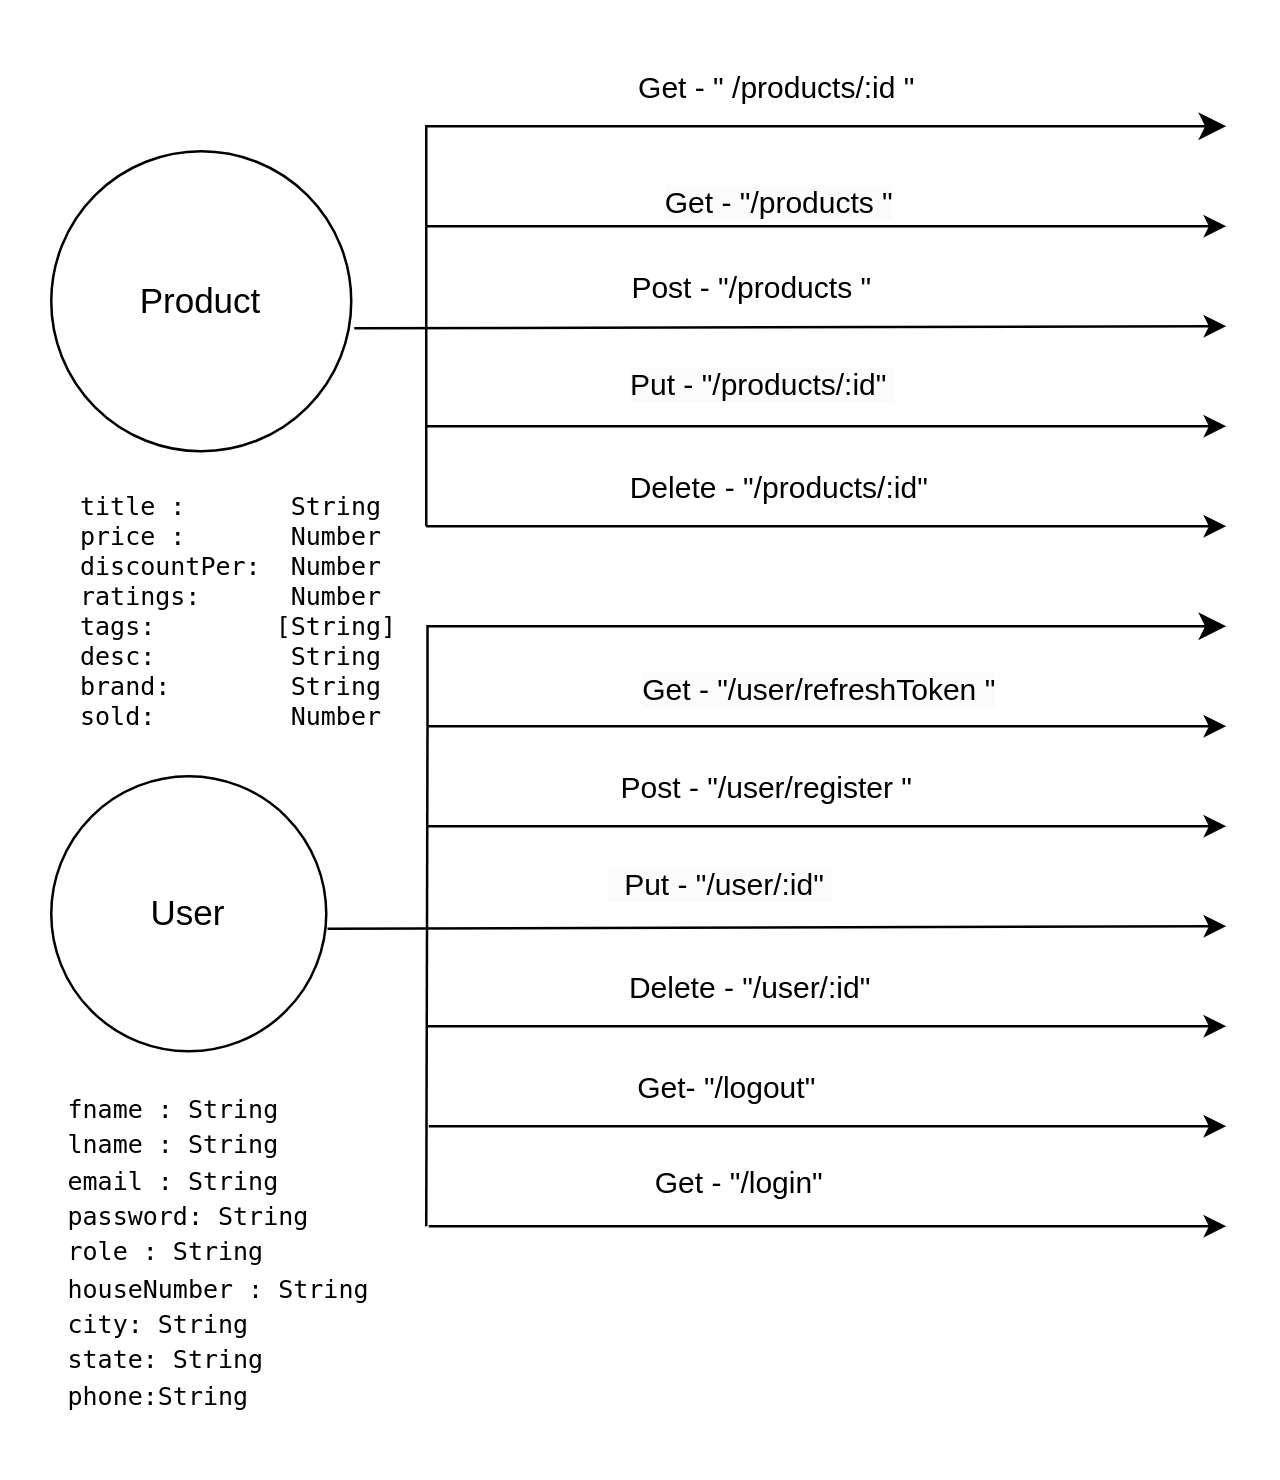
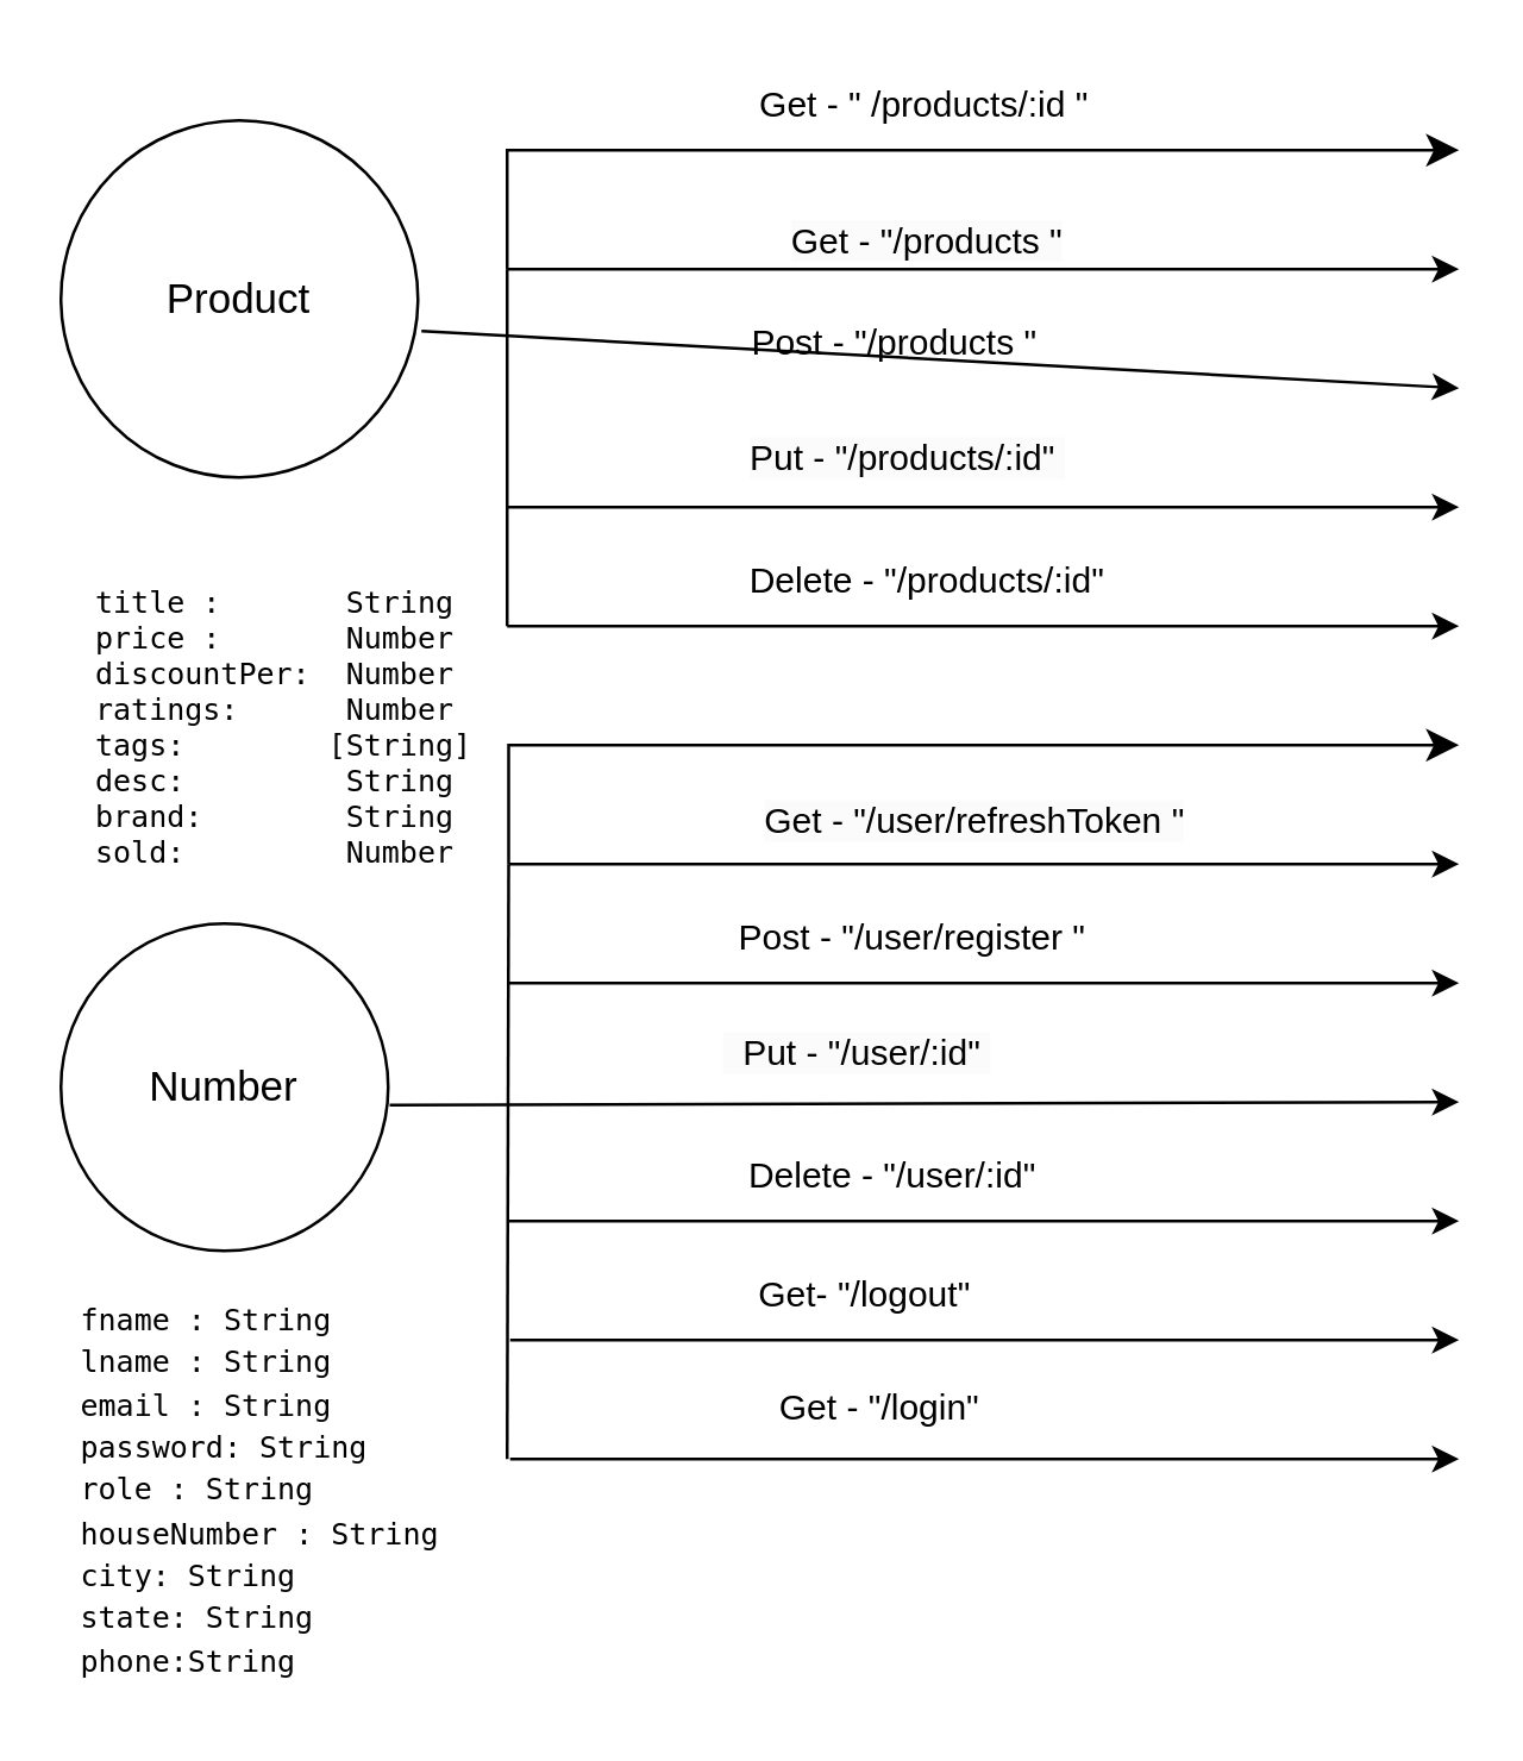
  <mxCell id="0" />
  <mxCell id="1" parent="0" />
  <mxCell id="2" style="edgeStyle=orthogonalEdgeStyle;rounded=0;orthogonalLoop=1;jettySize=auto;html=1;" edge="1" parent="1"><mxGeometry relative="1" as="geometry"><mxPoint x="490" y="90" as="targetPoint" /><mxPoint x="170" y="90" as="sourcePoint" /><Array as="points"><mxPoint x="300" y="90" /><mxPoint x="300" y="90" /></Array></mxGeometry></mxCell>
  <mxCell id="3" value="&lt;span style=&quot;font-size: 12px; background-color: rgb(251, 251, 251);&quot;&gt;Get - &quot;/products &quot;&lt;/span&gt;" style="edgeLabel;html=1;align=center;verticalAlign=middle;resizable=0;points=[];" vertex="1" connectable="0" parent="2"><mxGeometry x="-0.041" y="2" relative="1" as="geometry"><mxPoint x="-13" y="-8" as="offset" /></mxGeometry></mxCell>
- <mxCell id="4" value="&lt;font style=&quot;font-size: 14px;&quot;&gt;Product&lt;/font&gt;" style="ellipse;whiteSpace=wrap;html=1;aspect=fixed;" vertex="1" parent="1"><mxGeometry x="20" y="60" width="120" height="120" as="geometry" /></mxCell>
+ <mxCell id="4" value="&lt;font style=&quot;font-size: 14px;&quot;&gt;Product&lt;/font&gt;" style="ellipse;whiteSpace=wrap;html=1;aspect=fixed;" vertex="1" parent="1"><mxGeometry x="20" y="40" width="120" height="120" as="geometry" /></mxCell>
  <mxCell id="5" value="&lt;pre style=&quot;color: rgb(0, 0, 0); font-style: normal; font-variant-ligatures: normal; font-variant-caps: normal; font-weight: 400; letter-spacing: normal; orphans: 2; text-indent: 0px; text-transform: none; widows: 2; word-spacing: 0px; -webkit-text-stroke-width: 0px; text-decoration-thickness: initial; text-decoration-style: initial; text-decoration-color: initial; overflow-wrap: break-word; white-space: pre-wrap; font-size: 10px;&quot;&gt;title :       String&lt;br&gt;price :       Number&lt;br&gt;discountPer:  Number&lt;br&gt;ratings:      Number&lt;br&gt;tags:        [String]&lt;br&gt;desc:         String&lt;br&gt;brand:        String&lt;br&gt;sold:         Number&lt;/pre&gt;" style="text;html=1;whiteSpace=wrap;overflow=hidden;rounded=1;align=left;arcSize=49;" vertex="1" parent="1"><mxGeometry x="30" y="180" width="130" height="120" as="geometry" /></mxCell>
  <mxCell id="6" style="rounded=0;orthogonalLoop=1;jettySize=auto;html=1;exitX=1.01;exitY=0.59;exitDx=0;exitDy=0;exitPerimeter=0;" edge="1" parent="1" source="4"><mxGeometry relative="1" as="geometry"><mxPoint x="490" y="130" as="targetPoint" /><mxPoint x="190" y="130" as="sourcePoint" /></mxGeometry></mxCell>
  <mxCell id="7" value="Post - &quot;/products &quot;" style="text;html=1;align=center;verticalAlign=middle;resizable=0;points=[];autosize=1;strokeColor=none;fillColor=none;" vertex="1" parent="1"><mxGeometry x="240" y="100" width="120" height="30" as="geometry" /></mxCell>
  <mxCell id="8" value="" style="edgeStyle=segmentEdgeStyle;endArrow=classic;html=1;curved=0;rounded=0;endSize=8;startSize=8;sourcePerimeterSpacing=0;targetPerimeterSpacing=0;" edge="1" parent="1"><mxGeometry width="100" relative="1" as="geometry"><mxPoint x="170" y="90" as="sourcePoint" /><mxPoint x="490" y="50" as="targetPoint" /><Array as="points"><mxPoint x="170" y="50" /></Array></mxGeometry></mxCell>
  <mxCell id="9" value="&lt;blockquote style=&quot;margin: 0 0 0 40px; border: none; padding: 0px;&quot;&gt;Get - &quot; /products/:id &quot;&lt;/blockquote&gt;" style="text;html=1;align=center;verticalAlign=middle;resizable=0;points=[];autosize=1;strokeColor=none;fillColor=none;" vertex="1" parent="1"><mxGeometry x="205" y="20" width="170" height="30" as="geometry" /></mxCell>
  <mxCell id="10" value="" style="endArrow=classic;html=1;rounded=0;" edge="1" parent="1"><mxGeometry width="50" height="50" relative="1" as="geometry"><mxPoint x="170" y="170" as="sourcePoint" /><mxPoint x="490" y="170" as="targetPoint" /><Array as="points" /></mxGeometry></mxCell>
  <mxCell id="11" value="" style="endArrow=classic;html=1;rounded=0;" edge="1" parent="1"><mxGeometry width="50" height="50" relative="1" as="geometry"><mxPoint x="170" y="210" as="sourcePoint" /><mxPoint x="490" y="210" as="targetPoint" /></mxGeometry></mxCell>
  <mxCell id="12" value="&lt;span style=&quot;color: rgb(0, 0, 0); font-family: Helvetica; font-size: 12px; font-style: normal; font-variant-ligatures: normal; font-variant-caps: normal; font-weight: 400; letter-spacing: normal; orphans: 2; text-indent: 0px; text-transform: none; widows: 2; word-spacing: 0px; -webkit-text-stroke-width: 0px; white-space: nowrap; background-color: rgb(251, 251, 251); text-decoration-thickness: initial; text-decoration-style: initial; text-decoration-color: initial; float: none; display: inline !important;&quot;&gt;Put - &quot;/products/:id&quot;&lt;span&gt;&amp;nbsp;&lt;/span&gt;&lt;/span&gt;" style="text;whiteSpace=wrap;html=1;align=left;strokeColor=none;" vertex="1" parent="1"><mxGeometry x="250" y="140" width="110" height="30" as="geometry" /></mxCell>
  <mxCell id="13" value="Delete - &quot;/products/:id&quot;" style="text;html=1;align=center;verticalAlign=middle;resizable=0;points=[];autosize=1;strokeColor=none;fillColor=none;" vertex="1" parent="1"><mxGeometry x="240.5" y="180" width="140" height="30" as="geometry" /></mxCell>
  <mxCell id="14" value="" style="endArrow=none;html=1;rounded=0;" edge="1" parent="1"><mxGeometry width="50" height="50" relative="1" as="geometry"><mxPoint x="170" y="210" as="sourcePoint" /><mxPoint x="170" y="90" as="targetPoint" /></mxGeometry></mxCell>
- <mxCell id="15" value="&lt;font style=&quot;font-size: 14px;&quot;&gt;User&lt;/font&gt;" style="ellipse;whiteSpace=wrap;html=1;aspect=fixed;" vertex="1" parent="1"><mxGeometry x="20" y="310" width="110" height="110" as="geometry" /></mxCell>
+ <mxCell id="15" value="&lt;font style=&quot;font-size: 14px;&quot;&gt;Number&lt;/font&gt;" style="ellipse;whiteSpace=wrap;html=1;aspect=fixed;" vertex="1" parent="1"><mxGeometry x="20" y="310" width="110" height="110" as="geometry" /></mxCell>
  <mxCell id="16" style="edgeStyle=orthogonalEdgeStyle;rounded=0;orthogonalLoop=1;jettySize=auto;html=1;" edge="1" parent="1"><mxGeometry relative="1" as="geometry"><mxPoint x="490" y="290" as="targetPoint" /><mxPoint x="170.5" y="290" as="sourcePoint" /><Array as="points"><mxPoint x="300.5" y="290" /><mxPoint x="300.5" y="290" /></Array></mxGeometry></mxCell>
  <mxCell id="17" value="&lt;span style=&quot;font-size: 12px; background-color: rgb(251, 251, 251);&quot;&gt;Get - &quot;/user/refreshToken &quot;&lt;/span&gt;" style="edgeLabel;html=1;align=center;verticalAlign=middle;resizable=0;points=[];" vertex="1" connectable="0" parent="16"><mxGeometry x="-0.041" y="2" relative="1" as="geometry"><mxPoint x="3" y="-13" as="offset" /></mxGeometry></mxCell>
  <mxCell id="18" style="rounded=0;orthogonalLoop=1;jettySize=auto;html=1;exitX=1.01;exitY=0.59;exitDx=0;exitDy=0;exitPerimeter=0;" edge="1" parent="1"><mxGeometry relative="1" as="geometry"><mxPoint x="490" y="370" as="targetPoint" /><mxPoint x="130.5" y="371" as="sourcePoint" /></mxGeometry></mxCell>
  <mxCell id="19" value="Post - &quot;/user/register &quot;" style="text;html=1;align=center;verticalAlign=middle;resizable=0;points=[];autosize=1;strokeColor=none;fillColor=none;" vertex="1" parent="1"><mxGeometry x="236" y="300" width="140" height="30" as="geometry" /></mxCell>
  <mxCell id="20" value="" style="edgeStyle=segmentEdgeStyle;endArrow=classic;html=1;curved=0;rounded=0;endSize=8;startSize=8;sourcePerimeterSpacing=0;targetPerimeterSpacing=0;" edge="1" parent="1"><mxGeometry width="100" relative="1" as="geometry"><mxPoint x="170.5" y="290" as="sourcePoint" /><mxPoint x="490" y="250" as="targetPoint" /><Array as="points"><mxPoint x="170.5" y="250" /></Array></mxGeometry></mxCell>
  <mxCell id="21" value="" style="endArrow=classic;html=1;rounded=0;" edge="1" parent="1"><mxGeometry width="50" height="50" relative="1" as="geometry"><mxPoint x="170.5" y="330" as="sourcePoint" /><mxPoint x="490" y="330" as="targetPoint" /><Array as="points" /></mxGeometry></mxCell>
  <mxCell id="22" value="" style="endArrow=classic;html=1;rounded=0;" edge="1" parent="1"><mxGeometry width="50" height="50" relative="1" as="geometry"><mxPoint x="170.5" y="410" as="sourcePoint" /><mxPoint x="490" y="410" as="targetPoint" /></mxGeometry></mxCell>
  <mxCell id="23" style="edgeStyle=elbowEdgeStyle;rounded=0;orthogonalLoop=1;jettySize=auto;html=1;" edge="1" parent="1" source="24"><mxGeometry relative="1" as="geometry"><mxPoint x="351" y="355" as="targetPoint" /></mxGeometry></mxCell>
  <mxCell id="24" value="&lt;span style=&quot;color: rgb(0, 0, 0); font-family: Helvetica; font-size: 12px; font-style: normal; font-variant-ligatures: normal; font-variant-caps: normal; font-weight: 400; letter-spacing: normal; orphans: 2; text-indent: 0px; text-transform: none; widows: 2; word-spacing: 0px; -webkit-text-stroke-width: 0px; white-space: nowrap; background-color: rgb(251, 251, 251); text-decoration-thickness: initial; text-decoration-style: initial; text-decoration-color: initial; float: none; display: inline !important;&quot;&gt;&amp;nbsp; Put - &quot;/user/:id&quot;&lt;span&gt;&amp;nbsp;&lt;/span&gt;&lt;/span&gt;" style="text;whiteSpace=wrap;html=1;align=left;strokeColor=none;" vertex="1" parent="1"><mxGeometry x="240.5" y="340" width="120.5" height="30" as="geometry" /></mxCell>
  <mxCell id="25" value="&amp;nbsp; &amp;nbsp; &amp;nbsp;Delete - &quot;/user/:id&quot;" style="text;html=1;align=center;verticalAlign=middle;resizable=0;points=[];autosize=1;strokeColor=none;fillColor=none;" vertex="1" parent="1"><mxGeometry x="220.5" y="380" width="140" height="30" as="geometry" /></mxCell>
  <mxCell id="26" value="" style="endArrow=none;html=1;rounded=0;" edge="1" parent="1"><mxGeometry width="50" height="50" relative="1" as="geometry"><mxPoint x="170" y="490" as="sourcePoint" /><mxPoint x="170.5" y="290" as="targetPoint" /></mxGeometry></mxCell>
  <mxCell id="27" value="" style="endArrow=classic;html=1;rounded=0;" edge="1" parent="1"><mxGeometry width="50" height="50" relative="1" as="geometry"><mxPoint x="171" y="450" as="sourcePoint" /><mxPoint x="490" y="450" as="targetPoint" /></mxGeometry></mxCell>
  <mxCell id="28" value="Get- &quot;/logout&quot;" style="text;html=1;align=center;verticalAlign=middle;resizable=0;points=[];autosize=1;strokeColor=none;fillColor=none;" vertex="1" parent="1"><mxGeometry x="245" y="420" width="90" height="30" as="geometry" /></mxCell>
  <mxCell id="29" value="" style="endArrow=classic;html=1;rounded=0;" edge="1" parent="1"><mxGeometry width="50" height="50" relative="1" as="geometry"><mxPoint x="171" y="490" as="sourcePoint" /><mxPoint x="490" y="490" as="targetPoint" /></mxGeometry></mxCell>
  <mxCell id="30" value="Get - &quot;/login&quot;" style="text;html=1;align=center;verticalAlign=middle;resizable=0;points=[];autosize=1;strokeColor=none;fillColor=none;" vertex="1" parent="1"><mxGeometry x="250" y="458" width="90" height="30" as="geometry" /></mxCell>
  <mxCell id="31" style="edgeStyle=elbowEdgeStyle;rounded=0;orthogonalLoop=1;jettySize=auto;html=1;entryX=0.917;entryY=0.478;entryDx=0;entryDy=0;entryPerimeter=0;" edge="1" parent="1"><mxGeometry relative="1" as="geometry"><mxPoint x="87.5" y="468.416" as="sourcePoint" /><mxPoint x="87.51" y="468.68" as="targetPoint" /></mxGeometry></mxCell>
  <mxCell id="32" value="&lt;pre style=&quot;overflow-wrap: break-word; text-wrap: wrap;&quot;&gt;&lt;font style=&quot;font-size: 10px;&quot;&gt;fname : String&lt;br/&gt;lname : String&lt;br/&gt;email : String&lt;br/&gt;password: String&lt;br/&gt;role : String&lt;br/&gt;houseNumber : String&lt;br/&gt;city: String&lt;br/&gt;state: String&lt;br/&gt;phone:String&lt;/font&gt;&lt;/pre&gt;" style="text;html=1;align=left;verticalAlign=middle;whiteSpace=wrap;rounded=0;" vertex="1" parent="1"><mxGeometry x="25" y="430" width="140" height="140" as="geometry" /></mxCell>
